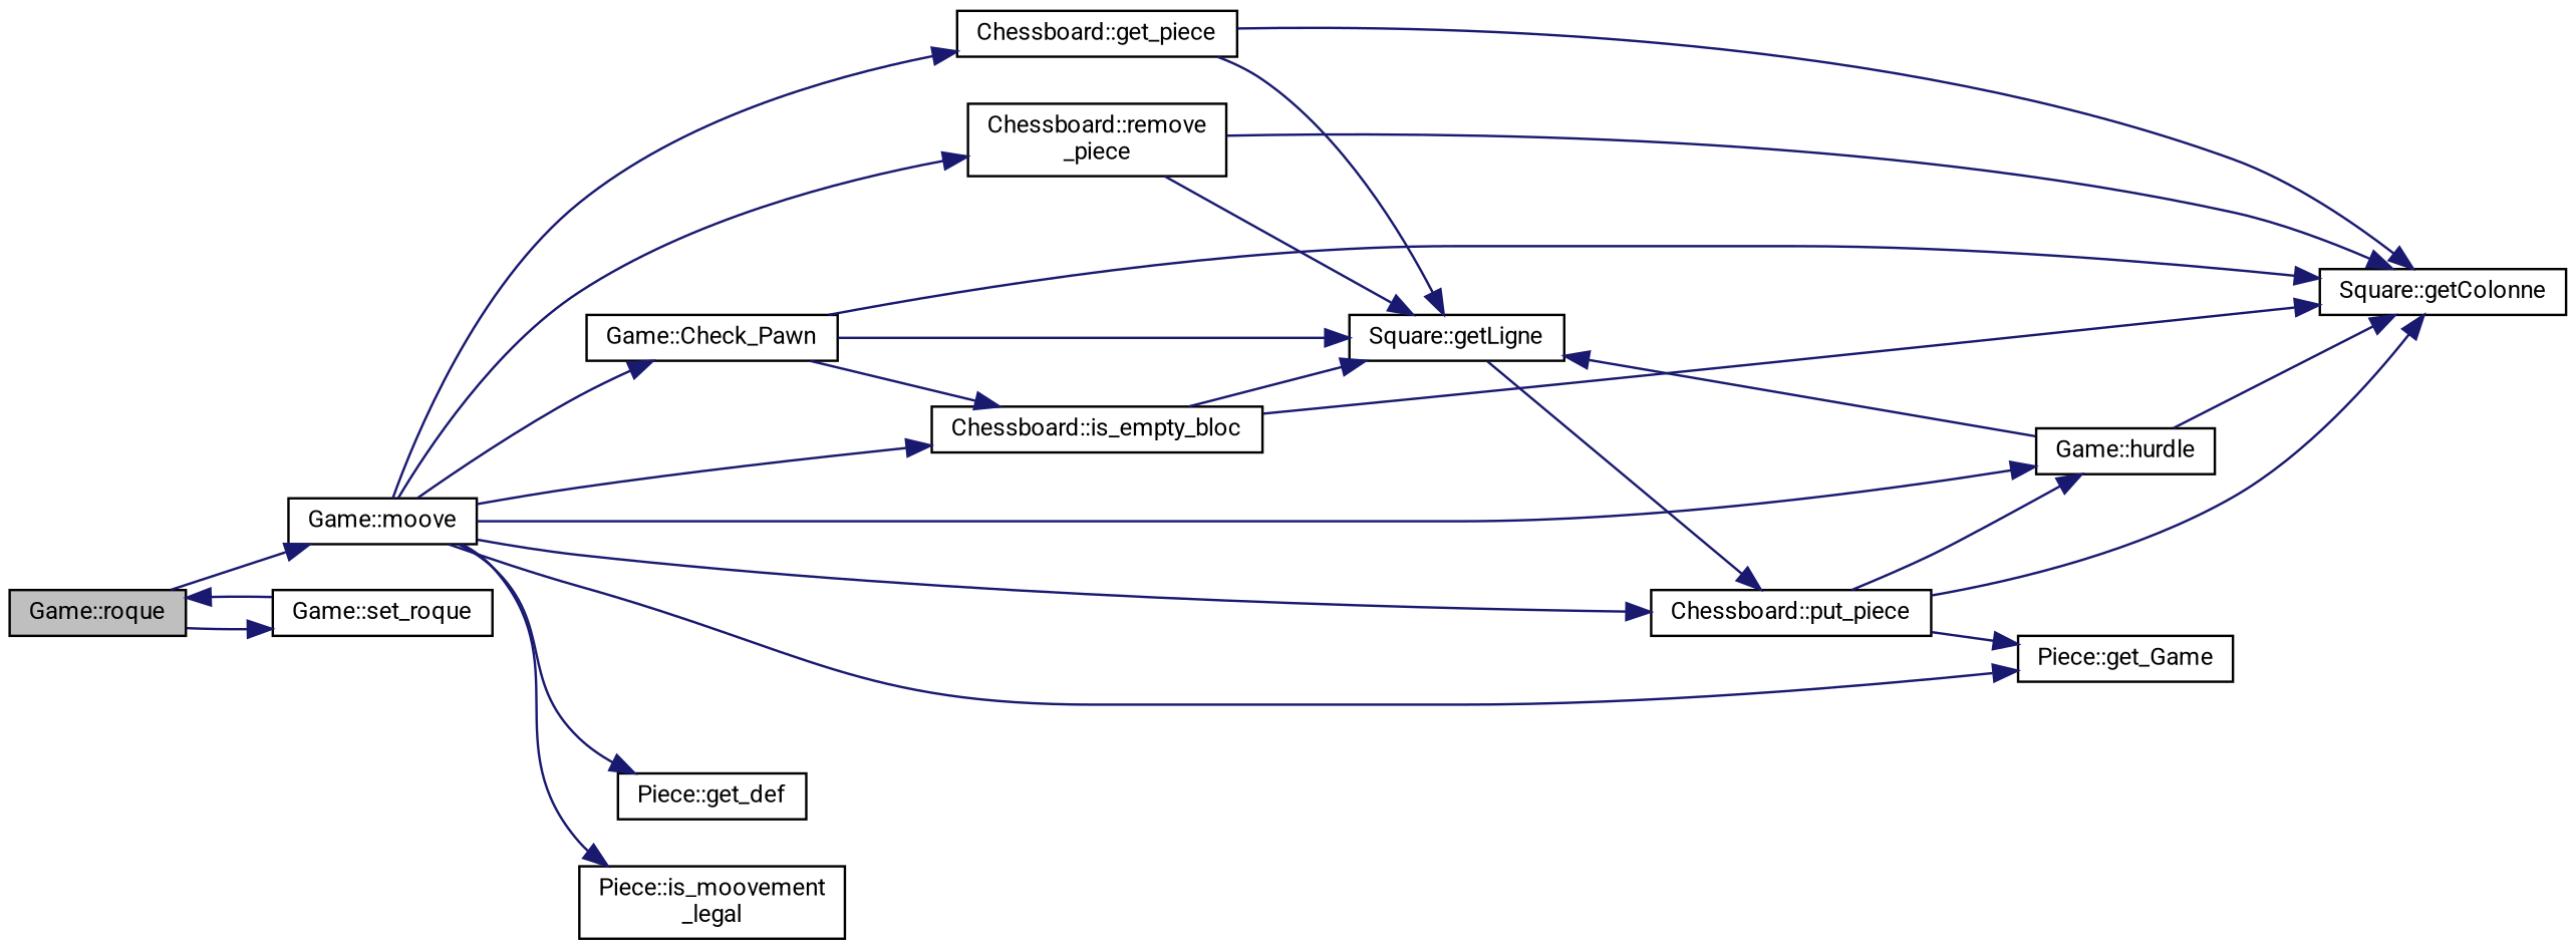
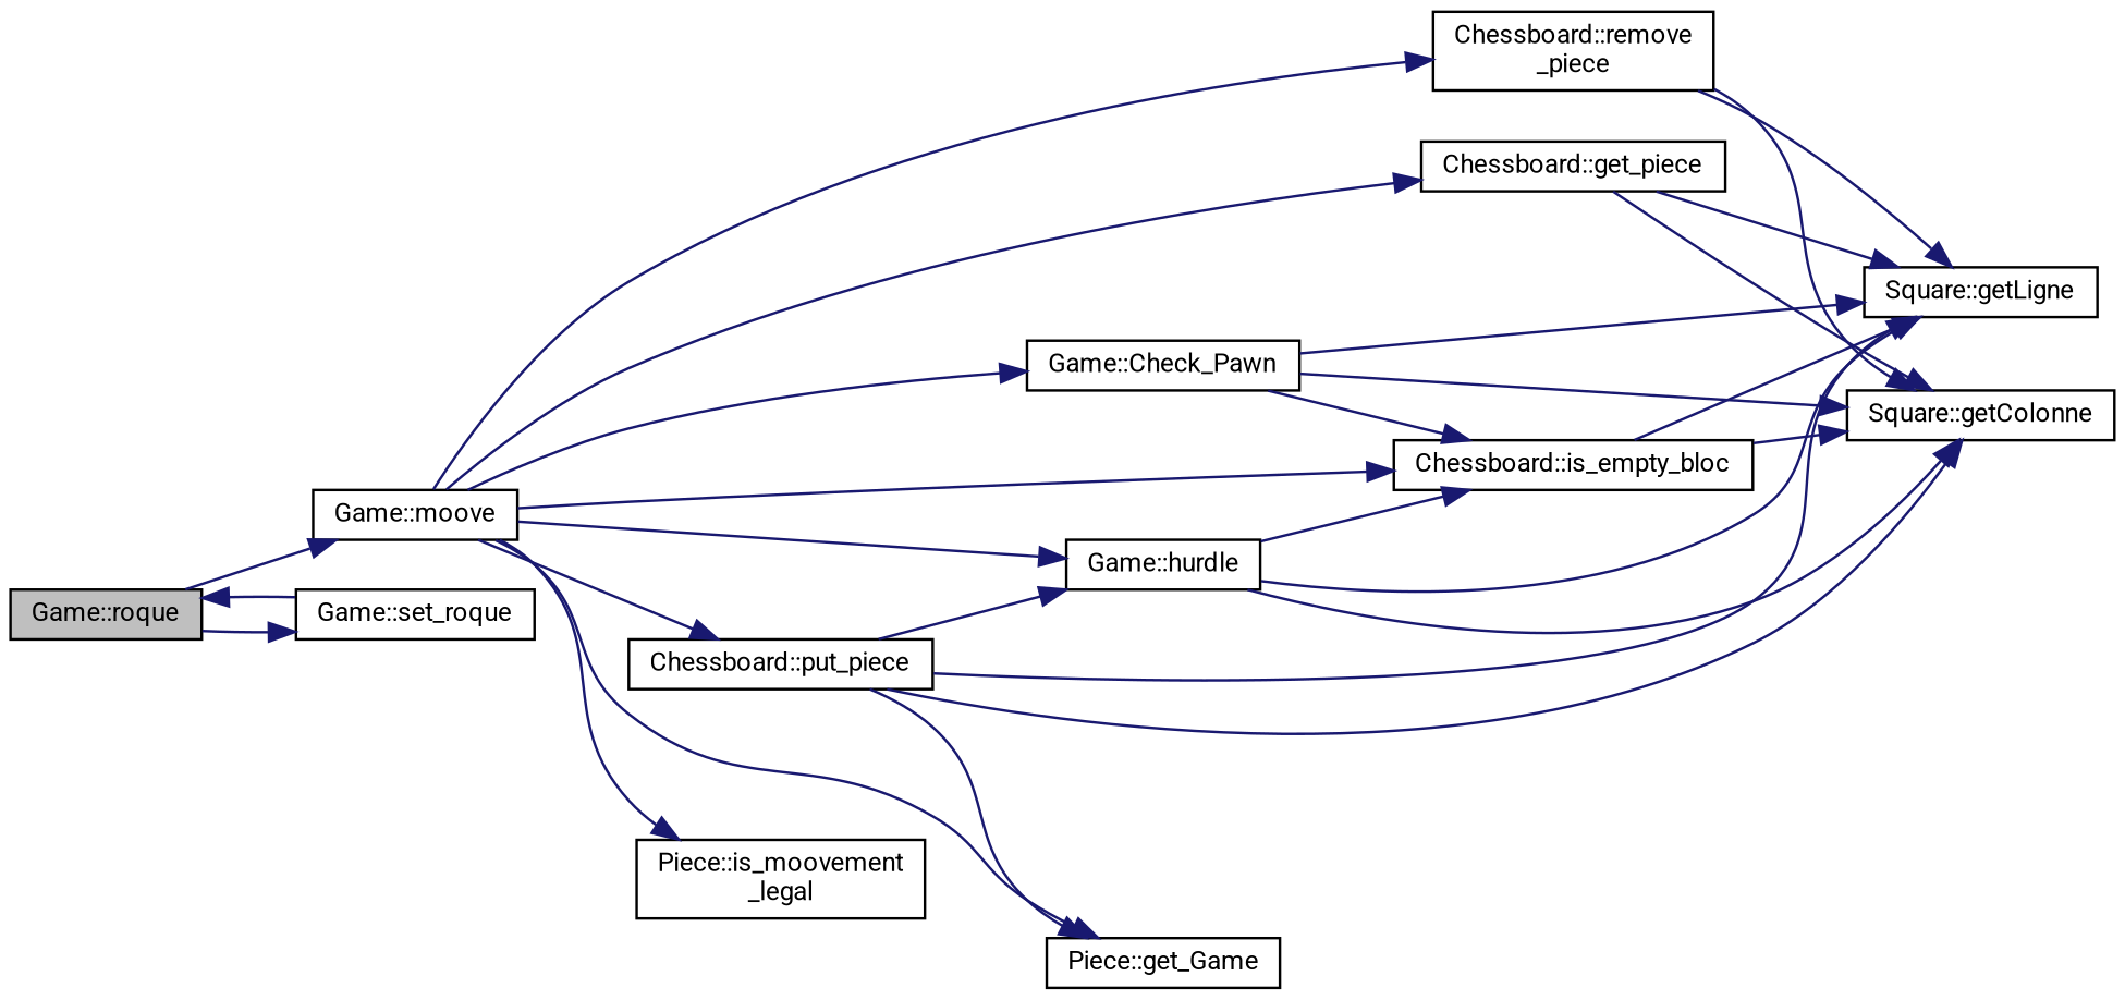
  digraph {
    fontname=Roboto
    rankdir=LR
    node [color=black fillcolor=white fontname=Roboto fontsize=10 shape=record style=filled]
    edge [color=midnightblue fontname=Roboto fontsize=10 labelfontname=Helvetica labelfontsize=10 style=solid]
    n1 [fillcolor=grey75 fontcolor=black height=0.2 label="Game::roque" width=0.4]
    n2 [height=0.2 label="Game::moove" width=0.4]
    n3 [height=0.2 label="Game::set_roque" width=0.4]
    n4 [height=0.2 label="Game::Check_Pawn" width=0.4]
    n5 [height=0.2 label="Chessboard::is_empty_bloc" width=0.4]
    n6 [height=0.2 label="Piece::get_Game" width=0.4]
-   n7 [height=0.2 label="Piece::get_def" width=0.4]
    n8 [height=0.2 label="Chessboard::get_piece" width=0.4]
    n9 [height=0.2 label="Game::hurdle" width=0.4]
    n10 [height=0.2 label="Piece::is_moovement\l_legal" width=0.4]
    n11 [height=0.2 label="Chessboard::put_piece" width=0.4]
    n12 [height=0.2 label="Chessboard::remove\l_piece" width=0.4]
    n13 [height=0.2 label="Square::getColonne" width=0.4]
    n14 [height=0.2 label="Square::getLigne" width=0.4]
    n1 -> n2
    n1 -> n3
    n2 -> n4
    n2 -> n5
    n2 -> n6
-   n2 -> n7
    n2 -> n8
    n2 -> n9
    n2 -> n10
    n2 -> n11
    n2 -> n12
    n3 -> n1
    n4 -> n5
    n4 -> n13
    n4 -> n14
    n5 -> n13
    n5 -> n14
    n8 -> n13
    n8 -> n14
+   n9 -> n5
    n9 -> n13
    n9 -> n14
    n11 -> n6
    n11 -> n9
    n11 -> n13
-   n14 -> n11
+   n11 -> n14
    n12 -> n13
    n12 -> n14
  }
